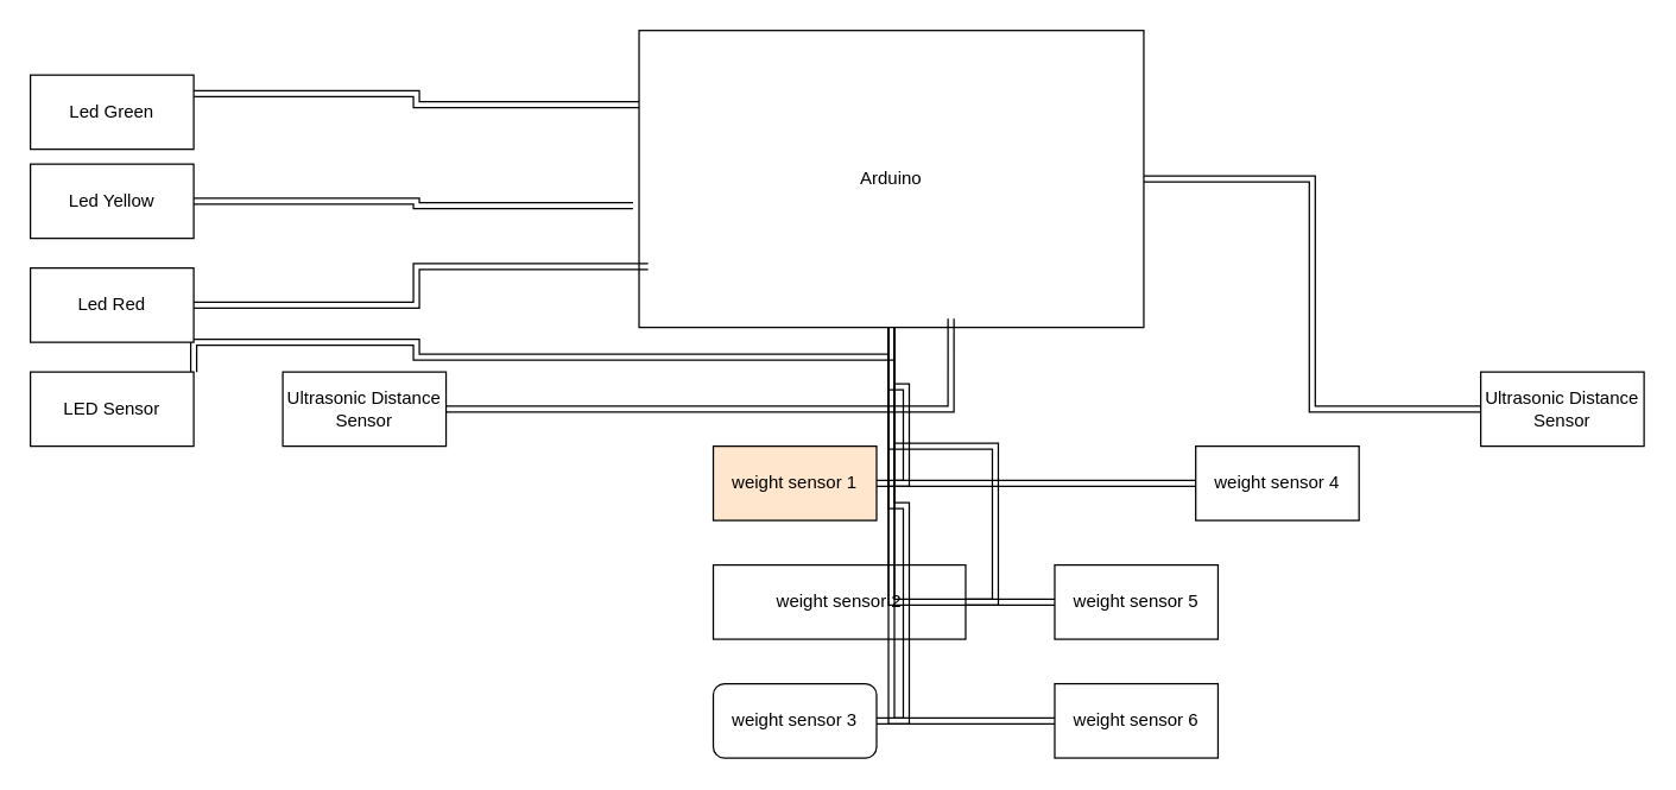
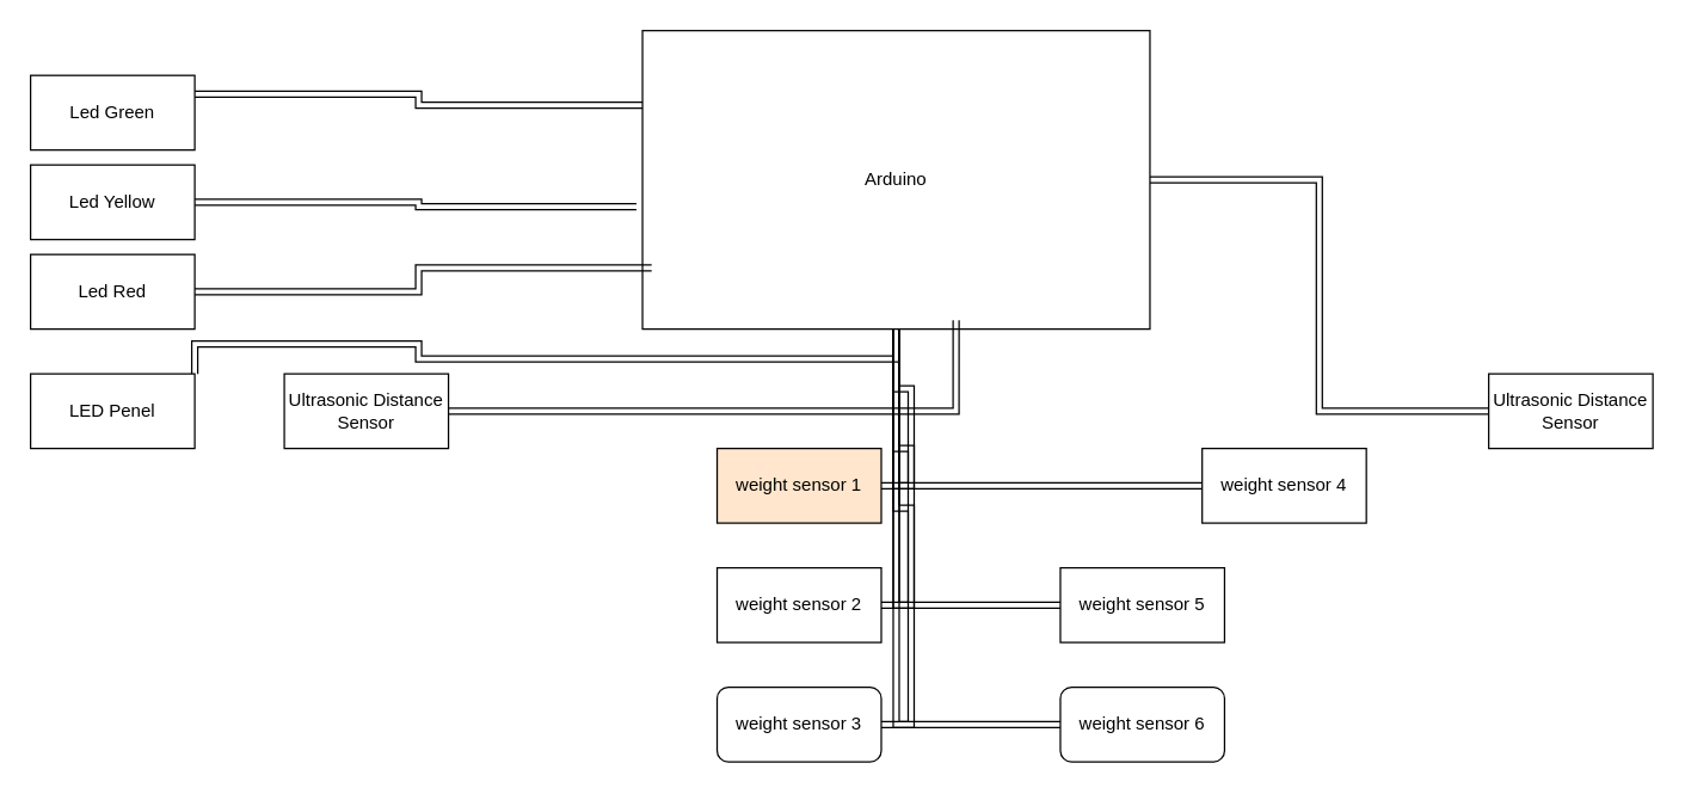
  <mxCell id="0" />
  <mxCell id="1" parent="0" />
  <mxCell id="2" style="edgeStyle=orthogonalEdgeStyle;rounded=0;orthogonalLoop=1;jettySize=auto;html=1;exitX=1;exitY=0.5;exitDx=0;exitDy=0;shape=link;" edge="1" parent="1" source="3" target="23"><mxGeometry relative="1" as="geometry" /></mxCell>
  <mxCell id="3" value="weight sensor 1" style="html=1;whiteSpace=wrap;fillColor=#ffe6cc;" vertex="1" parent="1"><mxGeometry x="480" y="300" width="110" height="50" as="geometry" /></mxCell>
  <mxCell id="4" style="edgeStyle=orthogonalEdgeStyle;rounded=0;orthogonalLoop=1;jettySize=auto;html=1;exitX=1;exitY=0.5;exitDx=0;exitDy=0;shape=link;" edge="1" parent="1" source="5" target="23"><mxGeometry relative="1" as="geometry" /></mxCell>
- <mxCell id="5" value="weight sensor 2" style="html=1;whiteSpace=wrap;" vertex="1" parent="1"><mxGeometry x="480" y="380" width="170" height="50" as="geometry" /></mxCell>
+ <mxCell id="5" value="weight sensor 2" style="html=1;whiteSpace=wrap;" vertex="1" parent="1"><mxGeometry x="480" y="380" width="110" height="50" as="geometry" /></mxCell>
  <mxCell id="6" style="edgeStyle=orthogonalEdgeStyle;rounded=0;orthogonalLoop=1;jettySize=auto;html=1;exitX=0;exitY=0.5;exitDx=0;exitDy=0;entryX=0.5;entryY=1;entryDx=0;entryDy=0;shape=link;" edge="1" parent="1" source="7" target="23"><mxGeometry relative="1" as="geometry" /></mxCell>
  <mxCell id="7" value="weight sensor 4" style="html=1;whiteSpace=wrap;" vertex="1" parent="1"><mxGeometry x="805" y="300" width="110" height="50" as="geometry" /></mxCell>
  <mxCell id="8" style="edgeStyle=orthogonalEdgeStyle;rounded=0;orthogonalLoop=1;jettySize=auto;html=1;exitX=0;exitY=0.5;exitDx=0;exitDy=0;shape=link;" edge="1" parent="1" source="9" target="23"><mxGeometry relative="1" as="geometry" /></mxCell>
  <mxCell id="9" value="weight sensor 5" style="html=1;whiteSpace=wrap;" vertex="1" parent="1"><mxGeometry x="710" y="380" width="110" height="50" as="geometry" /></mxCell>
  <mxCell id="10" style="edgeStyle=orthogonalEdgeStyle;rounded=0;orthogonalLoop=1;jettySize=auto;html=1;exitX=1;exitY=0.5;exitDx=0;exitDy=0;shape=link;" edge="1" parent="1" source="11" target="23"><mxGeometry relative="1" as="geometry" /></mxCell>
  <mxCell id="11" value="weight sensor 3" style="html=1;whiteSpace=wrap;rounded=1;" vertex="1" parent="1"><mxGeometry x="480" y="460" width="110" height="50" as="geometry" /></mxCell>
  <mxCell id="12" style="edgeStyle=orthogonalEdgeStyle;rounded=0;orthogonalLoop=1;jettySize=auto;html=1;exitX=0;exitY=0.5;exitDx=0;exitDy=0;shape=link;" edge="1" parent="1" source="13" target="23"><mxGeometry relative="1" as="geometry" /></mxCell>
- <mxCell id="13" value="weight sensor 6" style="html=1;whiteSpace=wrap;" vertex="1" parent="1"><mxGeometry x="710" y="460" width="110" height="50" as="geometry" /></mxCell>
+ <mxCell id="13" value="weight sensor 6" style="html=1;whiteSpace=wrap;rounded=1;" vertex="1" parent="1"><mxGeometry x="710" y="460" width="110" height="50" as="geometry" /></mxCell>
  <mxCell id="14" value="Ultrasonic Distance Sensor" style="html=1;whiteSpace=wrap;" vertex="1" parent="1"><mxGeometry x="190" y="250" width="110" height="50" as="geometry" /></mxCell>
  <mxCell id="15" style="edgeStyle=orthogonalEdgeStyle;rounded=0;orthogonalLoop=1;jettySize=auto;html=1;exitX=0;exitY=0.5;exitDx=0;exitDy=0;shape=link;entryX=1;entryY=0.5;entryDx=0;entryDy=0;" edge="1" parent="1" source="16" target="23"><mxGeometry relative="1" as="geometry" /></mxCell>
  <mxCell id="16" value="Ultrasonic Distance Sensor" style="html=1;whiteSpace=wrap;" vertex="1" parent="1"><mxGeometry x="997" y="250" width="110" height="50" as="geometry" /></mxCell>
  <mxCell id="17" style="edgeStyle=orthogonalEdgeStyle;rounded=0;orthogonalLoop=1;jettySize=auto;html=1;exitX=1;exitY=0;exitDx=0;exitDy=0;shape=link;" edge="1" parent="1" source="18" target="23"><mxGeometry relative="1" as="geometry" /></mxCell>
- <mxCell id="18" value="LED Sensor" style="html=1;whiteSpace=wrap;" vertex="1" parent="1"><mxGeometry x="20" y="250" width="110" height="50" as="geometry" /></mxCell>
- <mxCell id="19" value="Led Red" style="html=1;whiteSpace=wrap;" vertex="1" parent="1"><mxGeometry x="20" y="180" width="110" height="50" as="geometry" /></mxCell>
+ <mxCell id="18" value="LED Penel" style="html=1;whiteSpace=wrap;" vertex="1" parent="1"><mxGeometry x="20" y="250" width="110" height="50" as="geometry" /></mxCell>
+ <mxCell id="19" value="Led Red" style="html=1;whiteSpace=wrap;" vertex="1" parent="1"><mxGeometry x="20" y="170" width="110" height="50" as="geometry" /></mxCell>
  <mxCell id="20" value="Led Yellow" style="html=1;whiteSpace=wrap;" vertex="1" parent="1"><mxGeometry x="20" y="110" width="110" height="50" as="geometry" /></mxCell>
  <mxCell id="21" style="edgeStyle=orthogonalEdgeStyle;rounded=0;orthogonalLoop=1;jettySize=auto;html=1;exitX=1;exitY=0.25;exitDx=0;exitDy=0;entryX=0;entryY=0.25;entryDx=0;entryDy=0;shape=link;" edge="1" parent="1" source="22" target="23"><mxGeometry relative="1" as="geometry" /></mxCell>
  <mxCell id="22" value="Led Green" style="html=1;whiteSpace=wrap;" vertex="1" parent="1"><mxGeometry x="20" y="50" width="110" height="50" as="geometry" /></mxCell>
  <mxCell id="23" value="Arduino" style="html=1;whiteSpace=wrap;" vertex="1" parent="1"><mxGeometry x="430" y="20" width="340" height="200" as="geometry" /></mxCell>
  <mxCell id="24" style="edgeStyle=orthogonalEdgeStyle;rounded=0;orthogonalLoop=1;jettySize=auto;html=1;exitX=1;exitY=0.5;exitDx=0;exitDy=0;entryX=-0.012;entryY=0.59;entryDx=0;entryDy=0;entryPerimeter=0;shape=link;" edge="1" parent="1" source="20" target="23"><mxGeometry relative="1" as="geometry" /></mxCell>
  <mxCell id="25" style="edgeStyle=orthogonalEdgeStyle;rounded=0;orthogonalLoop=1;jettySize=auto;html=1;exitX=1;exitY=0.5;exitDx=0;exitDy=0;entryX=0.018;entryY=0.795;entryDx=0;entryDy=0;entryPerimeter=0;shape=link;" edge="1" parent="1" source="19" target="23"><mxGeometry relative="1" as="geometry" /></mxCell>
  <mxCell id="26" style="edgeStyle=orthogonalEdgeStyle;rounded=0;orthogonalLoop=1;jettySize=auto;html=1;exitX=1;exitY=0.5;exitDx=0;exitDy=0;entryX=0.618;entryY=0.97;entryDx=0;entryDy=0;entryPerimeter=0;shape=link;" edge="1" parent="1" source="14" target="23"><mxGeometry relative="1" as="geometry" /></mxCell>
